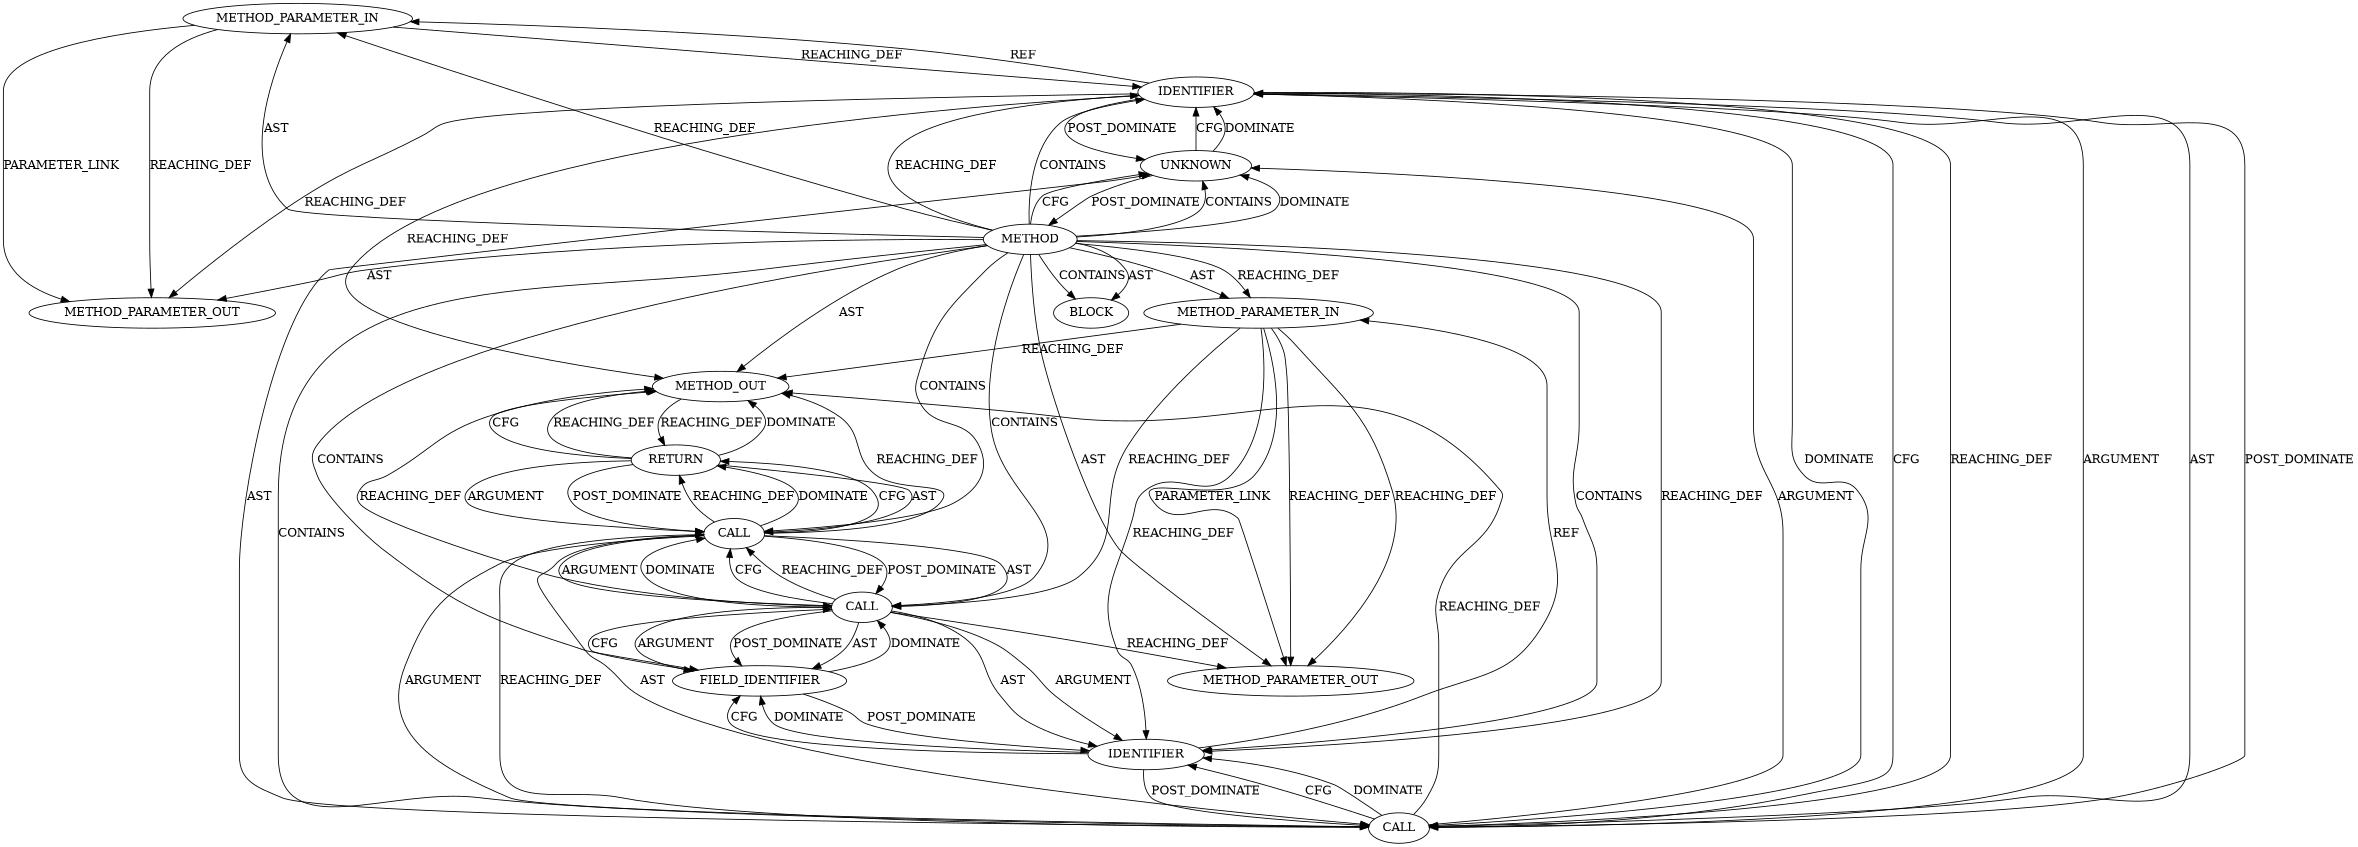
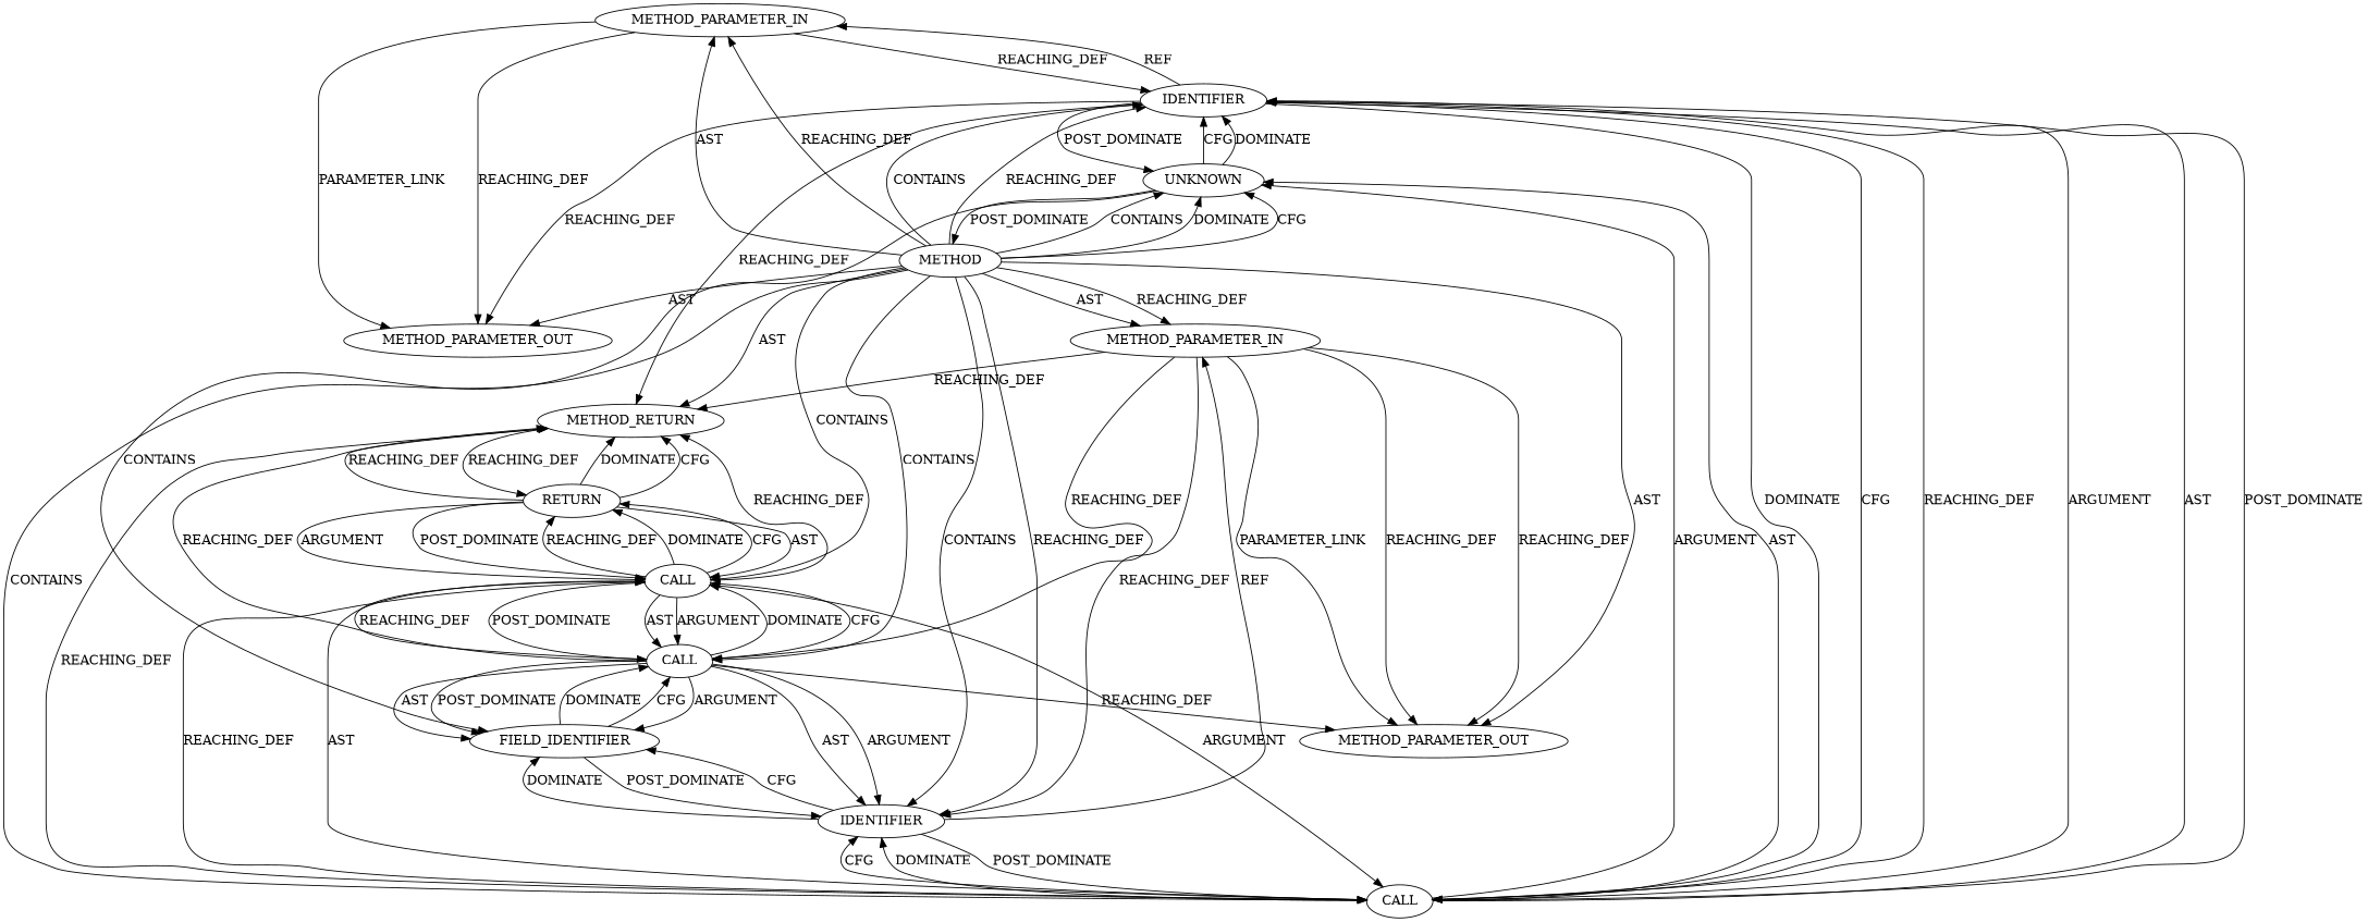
  digraph {
    node [CODE="struct tls_crypto_info *crypto_info" COLUMN_NUMBER=1 LINE_NUMBER=97 ORDER=1 TYPE_FULL_NAME="<empty>"]
    n1 [COLUMN_NUMBER=38 EVALUATION_STRATEGY=BY_VALUE INDEX=1 IS_VARIADIC=false LINE_NUMBER=94 NAME=crypto_info TYPE_FULL_NAME="tls_crypto_info*" label=METHOD_PARAMETER_IN]
    n2 [COLUMN_NUMBER=38 EVALUATION_STRATEGY=BY_VALUE INDEX=1 IS_VARIADIC=false LINE_NUMBER=94 NAME=crypto_info TYPE_FULL_NAME="tls_crypto_info*" label=METHOD_PARAMETER_OUT]
    n3 [ARGUMENT_INDEX=2 CODE=crypto_info COLUMN_NUMBER=17 NAME=crypto_info ORDER=2 TYPE_FULL_NAME="tls_crypto_info*" label=IDENTIFIER]
-   n4 [CODE=RET EVALUATION_STRATEGY=BY_VALUE LINE_NUMBER=94 ORDER=4 TYPE_FULL_NAME="char*" label=METHOD_OUT]
+   n4 [CODE=RET EVALUATION_STRATEGY=BY_VALUE LINE_NUMBER=94 ORDER=4 TYPE_FULL_NAME="char*" label=METHOD_RETURN]
    n5 [ARGUMENT_INDEX=1 CODE="(char *)crypto_info" COLUMN_NUMBER=9 DISPATCH_TYPE=STATIC_DISPATCH METHOD_FULL_NAME="<operator>.cast" NAME="<operator>.cast" label=CALL]
    n6 [ARGUMENT_INDEX=1 CODE="char *" COLUMN_NUMBER=10 CONTAINED_REF="<empty>" PARSER_TYPE_NAME=CASTTypeId label=UNKNOWN]
    n7 [ARGUMENT_INDEX=2 CANONICAL_NAME=salt_offset CODE=salt_offset COLUMN_NUMBER=31 ORDER=2 label=FIELD_IDENTIFIER TYPE_FULL_NAME=""]
    n8 [ARGUMENT_INDEX=2 CODE="cipher_desc->salt_offset" COLUMN_NUMBER=31 DISPATCH_TYPE=STATIC_DISPATCH METHOD_FULL_NAME="<operator>.indirectFieldAccess" NAME="<operator>.indirectFieldAccess" ORDER=2 label=CALL]
    n9 [ARGUMENT_INDEX=1 CODE=cipher_desc COLUMN_NUMBER=31 NAME=cipher_desc TYPE_FULL_NAME="tls_cipher_desc*" label=IDENTIFIER]
    n10 [ARGUMENT_INDEX=-1 CODE="(char *)crypto_info + cipher_desc->salt_offset" COLUMN_NUMBER=9 DISPATCH_TYPE=STATIC_DISPATCH METHOD_FULL_NAME="<operator>.addition" NAME="<operator>.addition" label=CALL]
    n11 [CODE="const struct tls_cipher_desc *cipher_desc" COLUMN_NUMBER=10 EVALUATION_STRATEGY=BY_VALUE INDEX=2 IS_VARIADIC=false LINE_NUMBER=95 NAME=cipher_desc ORDER=2 TYPE_FULL_NAME="tls_cipher_desc*" label=METHOD_PARAMETER_OUT]
    n12 [CODE="const struct tls_cipher_desc *cipher_desc" COLUMN_NUMBER=10 EVALUATION_STRATEGY=BY_VALUE INDEX=2 IS_VARIADIC=false LINE_NUMBER=95 NAME=cipher_desc ORDER=2 TYPE_FULL_NAME="tls_cipher_desc*" label=METHOD_PARAMETER_IN]
    n13 [ARGUMENT_INDEX=-1 CODE="return (char *)crypto_info + cipher_desc->salt_offset;" COLUMN_NUMBER=2 label=RETURN TYPE_FULL_NAME=""]
    n14 [AST_PARENT_FULL_NAME="tls.h:<global>" AST_PARENT_TYPE=TYPE_DECL CODE="static inline char *crypto_info_salt(struct tls_crypto_info *crypto_info,\n				     const struct tls_cipher_desc *cipher_desc)\n{\n	return (char *)crypto_info + cipher_desc->salt_offset;\n}" COLUMN_NUMBER_END=1 FILENAME="tls.h" FULL_NAME=crypto_info_salt IS_EXTERNAL=false LINE_NUMBER=94 LINE_NUMBER_END=98 NAME=crypto_info_salt ORDER=8 SIGNATURE="char* crypto_info_salt (tls_crypto_info*,tls_cipher_desc*)" label=METHOD TYPE_FULL_NAME=""]
-   n15 [ARGUMENT_INDEX=-1 CODE="{\n	return (char *)crypto_info + cipher_desc->salt_offset;\n}" LINE_NUMBER=96 ORDER=3 TYPE_FULL_NAME=void label=BLOCK]
    n1 -> n2 [VARIABLE=crypto_info label=REACHING_DEF]
    n1 -> n2 [label=PARAMETER_LINK]
    n1 -> n3 [VARIABLE=crypto_info label=REACHING_DEF]
    n3 -> n1 [label=REF]
    n3 -> n2 [VARIABLE=crypto_info label=REACHING_DEF]
    n3 -> n4 [VARIABLE=crypto_info label=REACHING_DEF]
    n3 -> n5 [label=DOMINATE]
    n3 -> n5 [label=CFG]
    n3 -> n5 [VARIABLE=crypto_info label=REACHING_DEF]
    n3 -> n6 [label=POST_DOMINATE]
    n4 -> n13 [label=REACHING_DEF]
    n5 -> n3 [label=ARGUMENT]
    n5 -> n3 [label=AST]
    n5 -> n3 [label=POST_DOMINATE]
    n5 -> n4 [VARIABLE="(char *)crypto_info" label=REACHING_DEF]
    n5 -> n6 [label=AST]
    n5 -> n6 [label=ARGUMENT]
    n5 -> n9 [label=CFG]
    n5 -> n9 [label=DOMINATE]
    n5 -> n10 [VARIABLE="(char *)crypto_info" label=REACHING_DEF]
    n6 -> n3 [label=CFG]
    n6 -> n3 [label=DOMINATE]
    n6 -> n14 [label=POST_DOMINATE]
    n7 -> n8 [label=DOMINATE]
    n7 -> n8 [label=CFG]
    n7 -> n9 [label=POST_DOMINATE]
    n8 -> n4 [VARIABLE="cipher_desc->salt_offset" label=REACHING_DEF]
    n8 -> n7 [label=ARGUMENT]
    n8 -> n7 [label=POST_DOMINATE]
    n8 -> n7 [label=AST]
    n8 -> n9 [label=AST]
    n8 -> n9 [label=ARGUMENT]
    n8 -> n10 [label=DOMINATE]
    n8 -> n10 [label=CFG]
    n8 -> n10 [VARIABLE="cipher_desc->salt_offset" label=REACHING_DEF]
    n8 -> n11 [VARIABLE="cipher_desc->salt_offset" label=REACHING_DEF]
    n9 -> n5 [label=POST_DOMINATE]
    n9 -> n7 [label=CFG]
    n9 -> n7 [label=DOMINATE]
    n9 -> n12 [label=REF]
    n10 -> n4 [VARIABLE="(char *)crypto_info + cipher_desc->salt_offset" label=REACHING_DEF]
    n10 -> n5 [label=AST]
    n10 -> n5 [label=ARGUMENT]
    n10 -> n8 [label=POST_DOMINATE]
    n10 -> n8 [label=ARGUMENT]
    n10 -> n8 [label=AST]
    n10 -> n13 [VARIABLE="(char *)crypto_info + cipher_desc->salt_offset" label=REACHING_DEF]
    n10 -> n13 [label=DOMINATE]
    n10 -> n13 [label=CFG]
    n12 -> n4 [VARIABLE=cipher_desc label=REACHING_DEF]
    n12 -> n8 [VARIABLE=cipher_desc label=REACHING_DEF]
    n12 -> n9 [VARIABLE=cipher_desc label=REACHING_DEF]
    n12 -> n11 [label=PARAMETER_LINK]
    n12 -> n11 [VARIABLE=cipher_desc label=REACHING_DEF]
    n12 -> n11 [VARIABLE=cipher_desc label=REACHING_DEF]
    n13 -> n4 [label=DOMINATE]
    n13 -> n4 [label=CFG]
    n13 -> n4 [VARIABLE="<RET>" label=REACHING_DEF]
    n13 -> n10 [label=AST]
    n13 -> n10 [label=ARGUMENT]
    n13 -> n10 [label=POST_DOMINATE]
    n14 -> n1 [label=AST]
    n14 -> n1 [label=REACHING_DEF]
    n14 -> n2 [label=AST]
    n14 -> n3 [label=REACHING_DEF]
    n14 -> n3 [label=CONTAINS]
    n14 -> n4 [label=AST]
    n14 -> n5 [label=CONTAINS]
    n14 -> n6 [label=CONTAINS]
    n14 -> n6 [label=DOMINATE]
    n14 -> n6 [label=CFG]
-   n14 -> n7 [label=CONTAINS]
+   n6 -> n7 [label=CONTAINS]
    n14 -> n8 [label=CONTAINS]
    n14 -> n9 [label=CONTAINS]
    n14 -> n9 [label=REACHING_DEF]
    n14 -> n10 [label=CONTAINS]
    n14 -> n11 [label=AST]
    n14 -> n12 [label=REACHING_DEF]
    n14 -> n12 [label=AST]
-   n14 -> n15 [label=CONTAINS]
-   n14 -> n15 [label=AST]
  }
